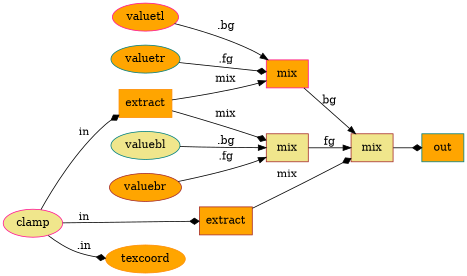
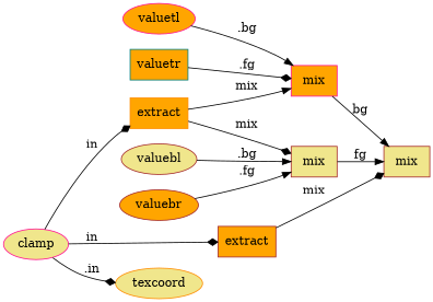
  digraph {
    fontname="DejaVu Serif"
    rankdir=LR
    node [color=brown fillcolor=orange fontname="DejaVu Serif" shape=box style=filled]
    edge [arrowhead=diamond fontname="DejaVu Serif"]
    n1 [fillcolor=khaki label=mix]
-   n2 [color=teal label=out]
    n3 [color=deeppink label=mix]
    n4 [color=deeppink label=valuetl shape=ellipse]
-   n5 [color=teal label=valuetr shape=ellipse]
+   n5 [color=teal label=valuetr]
    n6 [color=darkorange label=extract]
    n7 [fillcolor=khaki label=mix]
    n8 [color=deeppink fillcolor=khaki label=clamp shape=ellipse]
    n9 [label=extract]
-   n10 [color=darkorange label=texcoord shape=ellipse]
-   n11 [color=teal fillcolor=khaki label=valuebl shape=ellipse]
+   n10 [color=darkorange fillcolor=khaki label=texcoord shape=ellipse]
+   n11 [fillcolor=khaki label=valuebl shape=ellipse]
    n12 [label=valuebr shape=ellipse]
-   n1 -> n2
    n3 -> n1 [arrowhead=normal label=bg]
    n4 -> n3 [arrowhead=normal label=".bg"]
    n5 -> n3 [label=".fg"]
    n6 -> n3 [arrowhead=normal label=mix]
    n6 -> n7 [label=mix]
    n7 -> n1 [arrowhead=normal label=fg]
    n8 -> n6 [label=in]
    n8 -> n9 [label=in]
    n8 -> n10 [label=".in"]
    n9 -> n1 [label=mix]
    n11 -> n7 [arrowhead=normal label=".bg"]
    n12 -> n7 [arrowhead=normal label=".fg"]
  }
